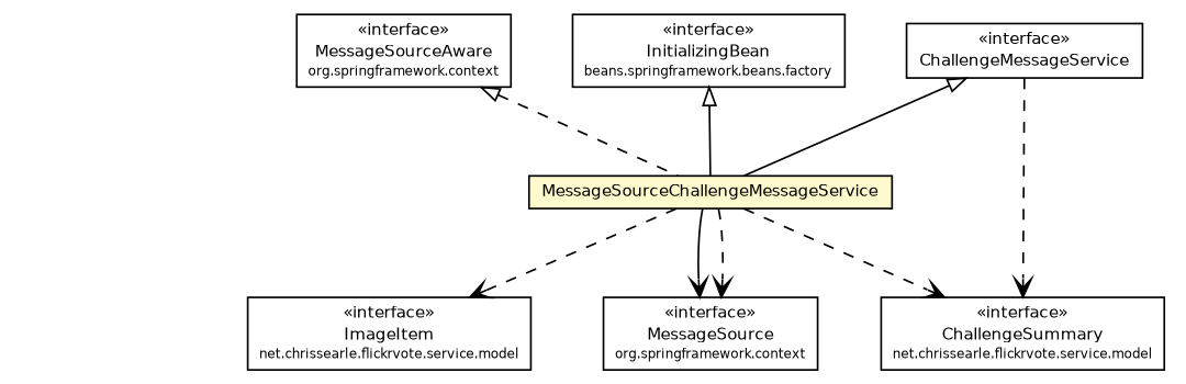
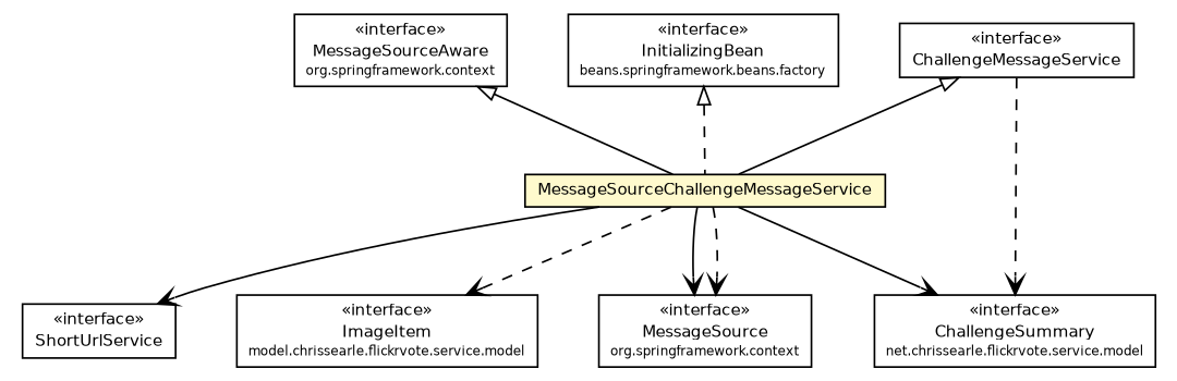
  digraph {
    node [fontcolor=black fontname=Helvetica fontsize=9.0 shape=plaintext]
    edge [arrowhead=open color=black fontcolor=black fontname=Helvetica fontsize=10.0 headport=p labelfontname=Helvetica labelfontsize=10 tailport=p style=dashed]
    n1 [label=<<table border="0" cellborder="1" cellspacing="0" cellpadding="2" port="p" bgcolor="lemonChiffon" href="./MessageSourceChallengeMessageService.html"> 		<tr><td><table border="0" cellspacing="0" cellpadding="1"> 			<tr><td> MessageSourceChallengeMessageService </td></tr> 		</table></td></tr> 		</table>>]
-   n3 [label=<<table border="0" cellborder="1" cellspacing="0" cellpadding="2" port="p" href="./model/ImageItem.html"> 		<tr><td><table border="0" cellspacing="0" cellpadding="1"> 			<tr><td> &laquo;interface&raquo; </td></tr> 			<tr><td> ImageItem </td></tr> 			<tr><td><font point-size="7.0"> net.chrissearle.flickrvote.service.model </font></td></tr> 		</table></td></tr> 		</table>>]
+   n2 [label=<<table border="0" cellborder="1" cellspacing="0" cellpadding="2" port="p" href="./ShortUrlService.html"> 		<tr><td><table border="0" cellspacing="0" cellpadding="1"> 			<tr><td> &laquo;interface&raquo; </td></tr> 			<tr><td> ShortUrlService </td></tr> 		</table></td></tr> 		</table>>]
+   n3 [label=<<table border="0" cellborder="1" cellspacing="0" cellpadding="2" port="p" href="./model/ImageItem.html"> 		<tr><td><table border="0" cellspacing="0" cellpadding="1"> 			<tr><td> &laquo;interface&raquo; </td></tr> 			<tr><td> ImageItem </td></tr> 			<tr><td><font point-size="7.0"> model.chrissearle.flickrvote.service.model </font></td></tr> 		</table></td></tr> 		</table>>]
    n4 [label=<<table border="0" cellborder="1" cellspacing="0" cellpadding="2" port="p" href="./model/ChallengeSummary.html"> 		<tr><td><table border="0" cellspacing="0" cellpadding="1"> 			<tr><td> &laquo;interface&raquo; </td></tr> 			<tr><td> ChallengeSummary </td></tr> 			<tr><td><font point-size="7.0"> net.chrissearle.flickrvote.service.model </font></td></tr> 		</table></td></tr> 		</table>>]
    n5 [label=<<table border="0" cellborder="1" cellspacing="0" cellpadding="2" port="p"> 		<tr><td><table border="0" cellspacing="0" cellpadding="1"> 			<tr><td> &laquo;interface&raquo; </td></tr> 			<tr><td> MessageSource </td></tr> 			<tr><td><font point-size="7.0"> org.springframework.context </font></td></tr> 		</table></td></tr> 		</table>>]
    n6 [label=<<table border="0" cellborder="1" cellspacing="0" cellpadding="2" port="p" href="./ChallengeMessageService.html"> 		<tr><td><table border="0" cellspacing="0" cellpadding="1"> 			<tr><td> &laquo;interface&raquo; </td></tr> 			<tr><td> ChallengeMessageService </td></tr> 		</table></td></tr> 		</table>>]
    n7 [label=<<table border="0" cellborder="1" cellspacing="0" cellpadding="2" port="p"> 		<tr><td><table border="0" cellspacing="0" cellpadding="1"> 			<tr><td> &laquo;interface&raquo; </td></tr> 			<tr><td> MessageSourceAware </td></tr> 			<tr><td><font point-size="7.0"> org.springframework.context </font></td></tr> 		</table></td></tr> 		</table>>]
    n8 [label=<<table border="0" cellborder="1" cellspacing="0" cellpadding="2" port="p"> 		<tr><td><table border="0" cellspacing="0" cellpadding="1"> 			<tr><td> &laquo;interface&raquo; </td></tr> 			<tr><td> InitializingBean </td></tr> 			<tr><td><font point-size="7.0"> beans.springframework.beans.factory </font></td></tr> 		</table></td></tr> 		</table>>]
+   n1 -> n2 [style=""]
    n1 -> n3
-   n1 -> n4
+   n1 -> n4 [style=solid]
    n1 -> n5 [style=""]
    n1 -> n5
    n6 -> n1 [arrowtail=empty dir=back fontsize=10 style=solid arrowhead="" color="" fontcolor=""]
    n6 -> n4
-   n7 -> n1 [arrowtail=empty dir=back fontsize=10 arrowhead="" color="" fontcolor=""]
-   n8 -> n1 [arrowtail=empty dir=back fontsize=10 style=solid arrowhead="" color="" fontcolor=""]
+   n7 -> n1 [arrowtail=empty dir=back fontsize=10 style=solid arrowhead="" color="" fontcolor=""]
+   n8 -> n1 [arrowtail=empty dir=back fontsize=10 arrowhead="" color="" fontcolor=""]
  }
